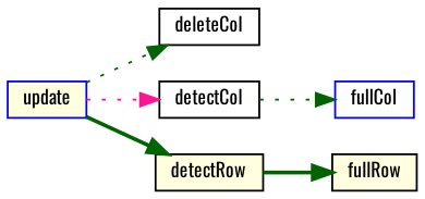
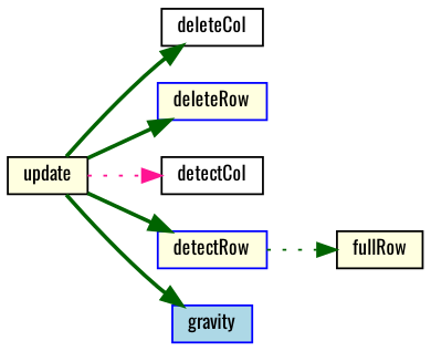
  digraph {
    fontname=Oswald
    rankdir=LR
    node [color=black fillcolor=lightyellow fontname=Oswald fontsize=10 shape=record style=filled]
    edge [color=darkgreen fontname=Oswald fontsize=10 labelfontname=Helvetica labelfontsize=10 style=dotted]
-   n1 [color=blue fontcolor=black height=0.2 label=update width=0.4]
+   n1 [fontcolor=black height=0.2 label=update width=0.4]
    n2 [fillcolor=white height=0.2 label=deleteCol width=0.4]
+   n3 [color=blue height=0.2 label=deleteRow width=0.4]
    n4 [fillcolor=white height=0.2 label=detectCol width=0.4]
-   n5 [height=0.2 label=detectRow width=0.4]
-   n7 [color=blue fillcolor=white height=0.2 label=fullCol width=0.4]
+   n5 [color=blue height=0.2 label=detectRow width=0.4]
+   n6 [color=blue fillcolor=lightblue height=0.2 label=gravity width=0.4]
    n8 [height=0.2 label=fullRow width=0.4]
-   n1 -> n2
+   n1 -> n2 [style=bold]
+   n1 -> n3 [style=bold]
    n1 -> n4 [color=deeppink]
    n1 -> n5 [style=bold]
-   n4 -> n7
-   n5 -> n8 [style=bold]
+   n1 -> n6 [style=bold]
+   n5 -> n8
  }
